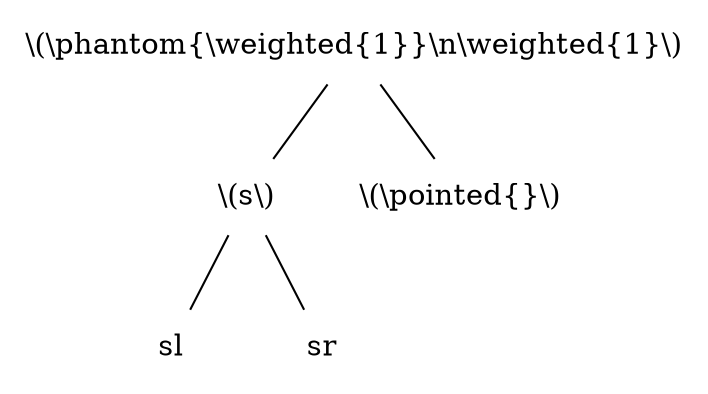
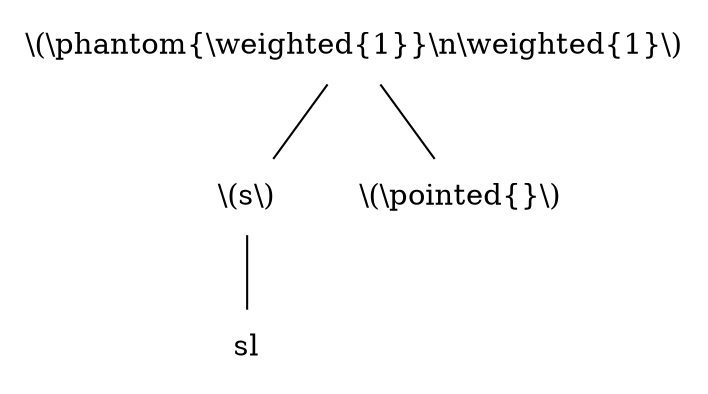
  graph {
    splines=false
    node [shape=none]
    n1 [label="\\(\\phantom{\\weighted{1}}\\n\\weighted{1}\\)"]
    n2 [label="\\(s\\)"]
    n3 [label="\\(\\pointed{}\\)"]
    sl
-   sr
    n1 -- n2
    n1 -- n3
    n2 -- sl
-   n2 -- sr
  }
